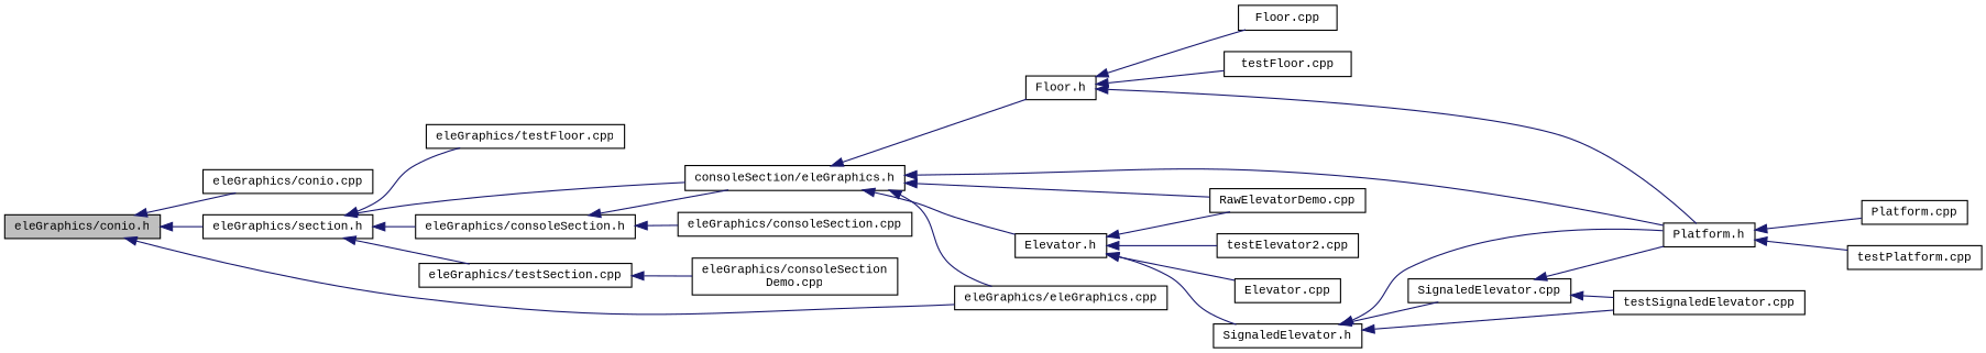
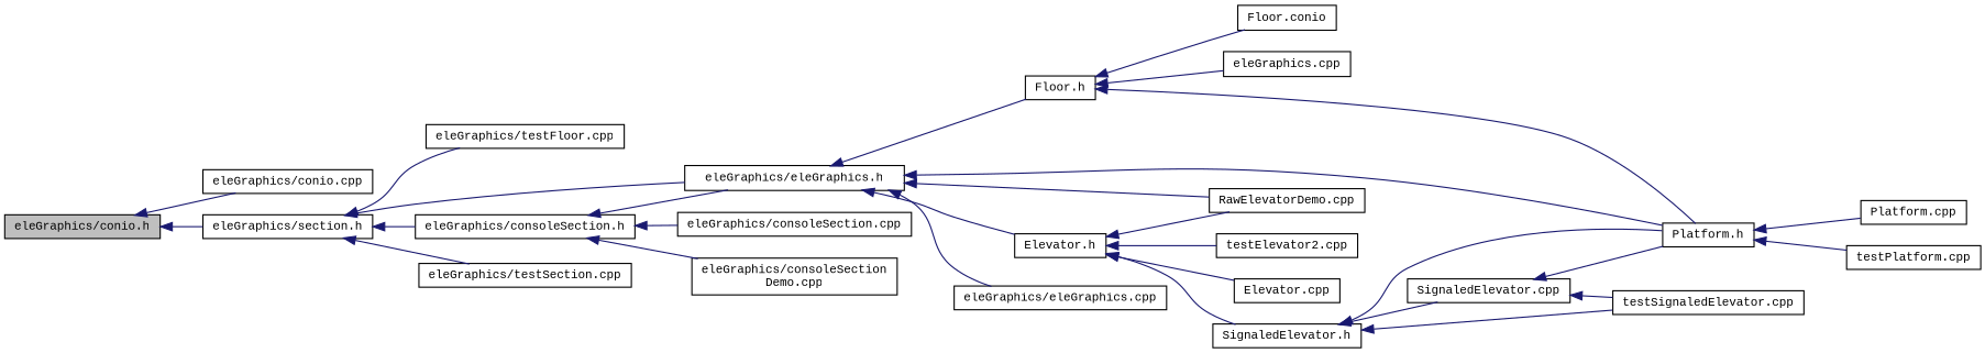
  digraph {
    fontname="Liberation Mono"
    rankdir=LR
    node [color=black fillcolor=white fontname="Liberation Mono" fontsize=10 shape=record style=filled]
    edge [color=midnightblue dir=back fontname="Liberation Mono" fontsize=10 labelfontname=Helvetica labelfontsize=10 style=solid]
    n1 [fillcolor=grey75 fontcolor=black height=0.2 label="eleGraphics/conio.h" width=0.4]
    n2 [height=0.2 label="eleGraphics/conio.cpp" width=0.4]
    n3 [height=0.2 label="eleGraphics/section.h" width=0.4]
    n4 [height=0.2 label="eleGraphics/eleGraphics.cpp" width=0.4]
-   n5 [height=0.2 label="consoleSection/eleGraphics.h" width=0.4]
+   n5 [height=0.2 label="eleGraphics/eleGraphics.h" width=0.4]
    n6 [height=0.2 label="eleGraphics/testSection.cpp" width=0.4]
    n7 [height=0.2 label="eleGraphics/consoleSection.h" width=0.4]
    n8 [height=0.2 label="eleGraphics/testFloor.cpp" width=0.4]
    n9 [height=0.2 label="Elevator.h" width=0.4]
    n10 [height=0.2 label="Platform.h" width=0.4]
    n11 [height=0.2 label="RawElevatorDemo.cpp" width=0.4]
    n12 [height=0.2 label="Floor.h" width=0.4]
    n13 [height=0.2 label="eleGraphics/consoleSection.cpp" width=0.4]
    n14 [height=0.2 label="eleGraphics/consoleSection\lDemo.cpp" width=0.4]
    n15 [height=0.2 label="Elevator.cpp" width=0.4]
    n16 [height=0.2 label="SignaledElevator.h" width=0.4]
    n17 [height=0.2 label="testElevator2.cpp" width=0.4]
    n18 [height=0.2 label="Platform.cpp" width=0.4]
    n19 [height=0.2 label="testPlatform.cpp" width=0.4]
-   n20 [height=0.2 label="Floor.cpp" width=0.4]
-   n21 [height=0.2 label="testFloor.cpp" width=0.4]
+   n20 [height=0.2 label="Floor.conio" width=0.4]
+   n21 [height=0.2 label="eleGraphics.cpp" width=0.4]
    n22 [height=0.2 label="SignaledElevator.cpp" width=0.4]
    n23 [height=0.2 label="testSignaledElevator.cpp" width=0.4]
    n1 -> n2
    n1 -> n3
-   n1 -> n4
    n3 -> n5
    n3 -> n6
    n3 -> n7
    n3 -> n8
    n5 -> n4
    n5 -> n9
    n5 -> n10
    n5 -> n11
    n5 -> n12
    n7 -> n5
    n7 -> n13
-   n6 -> n14
+   n7 -> n14
    n9 -> n11
    n9 -> n15
    n9 -> n16
    n9 -> n17
    n10 -> n18
    n10 -> n19
    n12 -> n10
    n12 -> n20
    n12 -> n21
    n16 -> n10
    n16 -> n22
    n16 -> n23
    n22 -> n10
    n22 -> n23
  }
